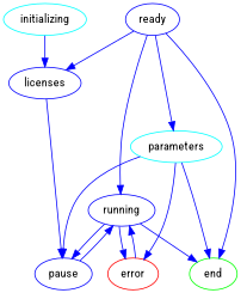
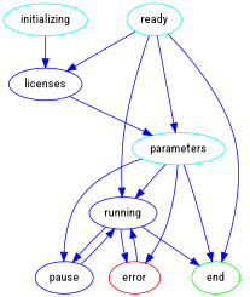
  digraph {
    fontname="Roboto Condensed"
    node [color=blue fontname="Roboto Condensed"]
    edge [color=blue fontname="Roboto Condensed"]
    initializing [color=cyan]
-   ready
+   ready [color=cyan]
    licenses
    parameters [color=cyan]
    running
    pause
    error [color=red]
    end [color=green]
    subgraph sub_1 {
      initializing
      ready
      licenses
      parameters
      running
      pause
      error
      end
    }
    initializing -> licenses
    ready -> licenses
    ready -> parameters
    ready -> running
    ready -> end
-   licenses -> pause
+   licenses -> parameters
+   parameters -> running
    parameters -> pause
    parameters -> error
    parameters -> end
    running -> pause
    running -> error
    running -> end
    pause -> running
    error -> running
  }
